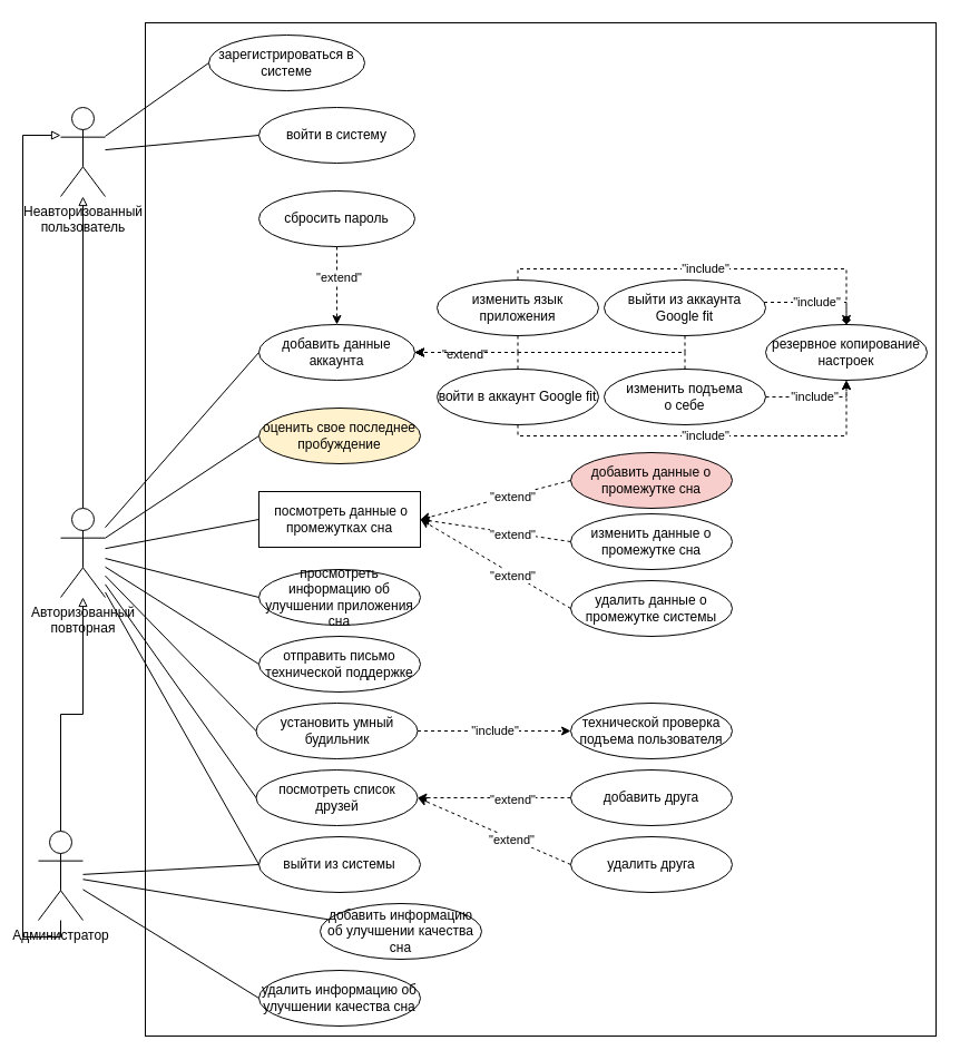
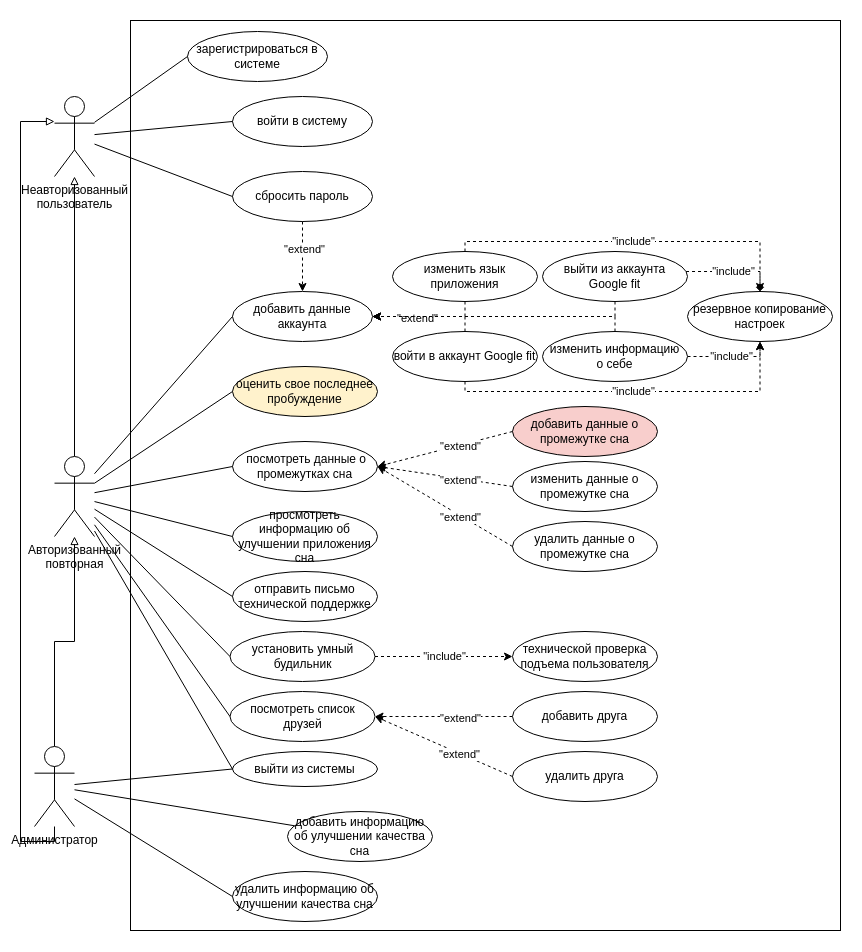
  <mxCell id="0" />
  <mxCell id="1" parent="0" />
  <mxCell id="2" value="" style="rounded=0;whiteSpace=wrap;html=1;" parent="1" vertex="1"><mxGeometry x="130" y="20" width="710" height="910" as="geometry" /></mxCell>
  <mxCell id="3" value="Неавторизованный&lt;br&gt;пользователь" style="shape=umlActor;verticalLabelPosition=bottom;verticalAlign=top;html=1;outlineConnect=0;" parent="1" vertex="1"><mxGeometry x="54" y="96" width="40" height="80" as="geometry" /></mxCell>
  <mxCell id="4" style="edgeStyle=orthogonalEdgeStyle;rounded=0;orthogonalLoop=1;jettySize=auto;html=1;endArrow=block;endFill=0;" parent="1" source="5" target="3" edge="1"><mxGeometry relative="1" as="geometry" /></mxCell>
  <mxCell id="5" value="Авторизованный&lt;br style=&quot;border-color: var(--border-color);&quot;&gt;повторная" style="shape=umlActor;verticalLabelPosition=bottom;verticalAlign=top;html=1;outlineConnect=0;" parent="1" vertex="1"><mxGeometry x="54" y="456" width="40" height="80" as="geometry" /></mxCell>
  <mxCell id="6" value="сбросить пароль" style="ellipse;whiteSpace=wrap;html=1;" parent="1" vertex="1"><mxGeometry x="232" y="171" width="140" height="50" as="geometry" /></mxCell>
  <mxCell id="7" value="войти в систему" style="ellipse;whiteSpace=wrap;html=1;" parent="1" vertex="1"><mxGeometry x="232" y="96" width="140" height="50" as="geometry" /></mxCell>
  <mxCell id="8" value="зарегистрироваться в системе" style="ellipse;whiteSpace=wrap;html=1;" parent="1" vertex="1"><mxGeometry x="187" y="31" width="140" height="50" as="geometry" /></mxCell>
  <mxCell id="9" value="добавить данные аккаунта" style="ellipse;whiteSpace=wrap;html=1;" parent="1" vertex="1"><mxGeometry x="232" y="291" width="140" height="50" as="geometry" /></mxCell>
- <mxCell id="10" value="&amp;nbsp;посмотреть данные о&lt;br style=&quot;border-color: var(--border-color);&quot;&gt;промежутках сна" style="whiteSpace=wrap;html=1;rounded=0;" parent="1" vertex="1"><mxGeometry x="232" y="441" width="145" height="50" as="geometry" /></mxCell>
- <mxCell id="11" value="удалить данные о промежутке системы" style="ellipse;whiteSpace=wrap;html=1;" parent="1" vertex="1"><mxGeometry x="512" y="521" width="145" height="50" as="geometry" /></mxCell>
+ <mxCell id="10" value="&amp;nbsp;посмотреть данные о&lt;br style=&quot;border-color: var(--border-color);&quot;&gt;промежутках сна" style="ellipse;whiteSpace=wrap;html=1;" parent="1" vertex="1"><mxGeometry x="232" y="441" width="145" height="50" as="geometry" /></mxCell>
+ <mxCell id="11" value="удалить данные о промежутке сна" style="ellipse;whiteSpace=wrap;html=1;" parent="1" vertex="1"><mxGeometry x="512" y="521" width="145" height="50" as="geometry" /></mxCell>
  <mxCell id="12" value="изменить данные о промежутке сна" style="ellipse;whiteSpace=wrap;html=1;" parent="1" vertex="1"><mxGeometry x="512" y="461" width="145" height="50" as="geometry" /></mxCell>
  <mxCell id="13" value="добавить данные о&lt;br&gt;промежутке сна" style="ellipse;whiteSpace=wrap;html=1;fillColor=#f8cecc;" parent="1" vertex="1"><mxGeometry x="512" y="406" width="145" height="50" as="geometry" /></mxCell>
- <mxCell id="14" value="выйти из системы" style="ellipse;whiteSpace=wrap;html=1;" parent="1" vertex="1"><mxGeometry x="232" y="751" width="145" height="50" as="geometry" /></mxCell>
+ <mxCell id="14" value="выйти из системы" style="ellipse;whiteSpace=wrap;html=1;" parent="1" vertex="1"><mxGeometry x="232" y="751" width="145" height="35" as="geometry" /></mxCell>
  <mxCell id="15" value="посмотреть список друзей" style="ellipse;whiteSpace=wrap;html=1;" parent="1" vertex="1"><mxGeometry x="229.5" y="691" width="145" height="50" as="geometry" /></mxCell>
  <mxCell id="16" value="удалить друга" style="ellipse;whiteSpace=wrap;html=1;" parent="1" vertex="1"><mxGeometry x="512" y="751" width="145" height="50" as="geometry" /></mxCell>
  <mxCell id="17" style="rounded=0;orthogonalLoop=1;jettySize=auto;html=1;entryX=1;entryY=0.5;entryDx=0;entryDy=0;dashed=1;exitX=0;exitY=0.5;exitDx=0;exitDy=0;" parent="1" source="19" target="15" edge="1"><mxGeometry relative="1" as="geometry"><mxPoint x="517.663" y="665.686" as="sourcePoint" /></mxGeometry></mxCell>
  <mxCell id="18" value="&quot;extend&quot;" style="edgeLabel;html=1;align=center;verticalAlign=middle;resizable=0;points=[];" parent="17" vertex="1" connectable="0"><mxGeometry x="-0.229" y="1" relative="1" as="geometry"><mxPoint as="offset" /></mxGeometry></mxCell>
  <mxCell id="19" value="добавить друга" style="ellipse;whiteSpace=wrap;html=1;" parent="1" vertex="1"><mxGeometry x="512" y="691" width="145" height="50" as="geometry" /></mxCell>
  <mxCell id="20" value="&quot;include&quot;" style="edgeStyle=orthogonalEdgeStyle;rounded=0;orthogonalLoop=1;jettySize=auto;html=1;entryX=0.5;entryY=0;entryDx=0;entryDy=0;dashed=1;" parent="1" source="21" target="63" edge="1"><mxGeometry relative="1" as="geometry"><Array as="points"><mxPoint x="465" y="241" /><mxPoint x="760" y="241" /></Array></mxGeometry></mxCell>
  <mxCell id="21" value="изменить язык приложения" style="ellipse;whiteSpace=wrap;html=1;" parent="1" vertex="1"><mxGeometry x="392" y="251" width="145" height="50" as="geometry" /></mxCell>
  <mxCell id="22" value="удалить информацию об улучшении качества сна" style="ellipse;whiteSpace=wrap;html=1;" parent="1" vertex="1"><mxGeometry x="232" y="871" width="145" height="50" as="geometry" /></mxCell>
  <mxCell id="23" value="добавить информацию об улучшении качества сна" style="ellipse;whiteSpace=wrap;html=1;" parent="1" vertex="1"><mxGeometry x="287" y="811" width="145" height="50" as="geometry" /></mxCell>
  <mxCell id="24" value="&quot;include&quot;" style="edgeStyle=orthogonalEdgeStyle;rounded=0;orthogonalLoop=1;jettySize=auto;html=1;entryX=0.5;entryY=0;entryDx=0;entryDy=0;dashed=1;endArrow=diamond;" parent="1" source="25" target="63" edge="1"><mxGeometry relative="1" as="geometry"><Array as="points"><mxPoint x="760" y="271" /></Array></mxGeometry></mxCell>
  <mxCell id="25" value="выйти из аккаунта Google fit" style="ellipse;whiteSpace=wrap;html=1;" parent="1" vertex="1"><mxGeometry x="542" y="251" width="145" height="50" as="geometry" /></mxCell>
  <mxCell id="26" value="&quot;include&quot;" style="edgeStyle=orthogonalEdgeStyle;rounded=0;orthogonalLoop=1;jettySize=auto;html=1;entryX=0.5;entryY=1;entryDx=0;entryDy=0;dashed=1;" parent="1" source="27" target="63" edge="1"><mxGeometry relative="1" as="geometry"><Array as="points"><mxPoint x="465" y="391" /><mxPoint x="760" y="391" /></Array></mxGeometry></mxCell>
  <mxCell id="27" value="войти в аккаунт Google fit" style="ellipse;whiteSpace=wrap;html=1;" parent="1" vertex="1"><mxGeometry x="392" y="331" width="145" height="50" as="geometry" /></mxCell>
  <mxCell id="28" value="отправить письмо технической поддержке" style="ellipse;whiteSpace=wrap;html=1;" parent="1" vertex="1"><mxGeometry x="232" y="571" width="145" height="50" as="geometry" /></mxCell>
  <mxCell id="29" value="просмотреть информацию об улучшении приложения сна" style="ellipse;whiteSpace=wrap;html=1;" parent="1" vertex="1"><mxGeometry x="232" y="511" width="145" height="50" as="geometry" /></mxCell>
  <mxCell id="30" value="оценить свое последнее пробуждение" style="ellipse;whiteSpace=wrap;html=1;fillColor=#fff2cc;" parent="1" vertex="1"><mxGeometry x="232" y="366" width="145" height="50" as="geometry" /></mxCell>
  <mxCell id="31" style="edgeStyle=orthogonalEdgeStyle;rounded=0;orthogonalLoop=1;jettySize=auto;html=1;exitX=0.5;exitY=1;exitDx=0;exitDy=0;" parent="1" edge="1"><mxGeometry relative="1" as="geometry"><mxPoint x="304.5" y="641" as="sourcePoint" /><mxPoint x="304.5" y="641" as="targetPoint" /></mxGeometry></mxCell>
  <mxCell id="32" style="edgeStyle=orthogonalEdgeStyle;rounded=0;orthogonalLoop=1;jettySize=auto;html=1;endArrow=block;endFill=0;" parent="1" source="35" target="5" edge="1"><mxGeometry relative="1" as="geometry" /></mxCell>
  <mxCell id="33" style="edgeStyle=orthogonalEdgeStyle;rounded=0;orthogonalLoop=1;jettySize=auto;html=1;endArrow=block;endFill=0;" parent="1" source="35" target="3" edge="1"><mxGeometry relative="1" as="geometry"><Array as="points"><mxPoint x="20" y="841" /><mxPoint x="20" y="121" /></Array><mxPoint x="-18" y="111" as="targetPoint" /></mxGeometry></mxCell>
  <mxCell id="34" style="rounded=0;orthogonalLoop=1;jettySize=auto;html=1;endArrow=none;endFill=0;" parent="1" source="35" target="23" edge="1"><mxGeometry relative="1" as="geometry" /></mxCell>
  <mxCell id="35" value="Администратор&lt;br&gt;" style="shape=umlActor;verticalLabelPosition=bottom;verticalAlign=top;html=1;outlineConnect=0;" parent="1" vertex="1"><mxGeometry x="34" y="746" width="40" height="80" as="geometry" /></mxCell>
  <mxCell id="36" style="rounded=0;orthogonalLoop=1;jettySize=auto;html=1;endArrow=none;endFill=0;entryX=0;entryY=0.5;entryDx=0;entryDy=0;" parent="1" source="35" target="22" edge="1"><mxGeometry relative="1" as="geometry"><mxPoint x="82" y="850" as="sourcePoint" /><mxPoint x="273" y="840" as="targetPoint" /></mxGeometry></mxCell>
  <mxCell id="37" style="rounded=0;orthogonalLoop=1;jettySize=auto;html=1;endArrow=none;endFill=0;exitX=0;exitY=0.5;exitDx=0;exitDy=0;" parent="1" source="8" target="3" edge="1"><mxGeometry relative="1" as="geometry"><mxPoint x="92" y="1080" as="sourcePoint" /><mxPoint x="152" y="151" as="targetPoint" /></mxGeometry></mxCell>
  <mxCell id="38" style="rounded=0;orthogonalLoop=1;jettySize=auto;html=1;endArrow=none;endFill=0;exitX=0;exitY=0.5;exitDx=0;exitDy=0;" parent="1" source="7" target="3" edge="1"><mxGeometry relative="1" as="geometry"><mxPoint x="242" y="66" as="sourcePoint" /><mxPoint x="72" y="111" as="targetPoint" /></mxGeometry></mxCell>
+ <mxCell id="39" style="rounded=0;orthogonalLoop=1;jettySize=auto;html=1;endArrow=none;endFill=0;exitX=0;exitY=0.5;exitDx=0;exitDy=0;" parent="1" source="6" target="3" edge="1"><mxGeometry relative="1" as="geometry"><mxPoint x="252" y="76" as="sourcePoint" /><mxPoint x="72" y="131" as="targetPoint" /></mxGeometry></mxCell>
  <mxCell id="40" style="rounded=0;orthogonalLoop=1;jettySize=auto;html=1;entryX=1;entryY=0.5;entryDx=0;entryDy=0;dashed=1;exitX=0;exitY=0.5;exitDx=0;exitDy=0;" parent="1" source="16" target="15" edge="1"><mxGeometry relative="1" as="geometry"><mxPoint x="501" y="808" as="sourcePoint" /><mxPoint x="407" y="826" as="targetPoint" /></mxGeometry></mxCell>
  <mxCell id="41" value="&quot;extend&quot;" style="edgeLabel;html=1;align=center;verticalAlign=middle;resizable=0;points=[];" parent="40" vertex="1" connectable="0"><mxGeometry x="-0.229" y="1" relative="1" as="geometry"><mxPoint as="offset" /></mxGeometry></mxCell>
  <mxCell id="42" style="rounded=0;orthogonalLoop=1;jettySize=auto;html=1;entryX=1;entryY=0.5;entryDx=0;entryDy=0;dashed=1;exitX=0;exitY=0.5;exitDx=0;exitDy=0;" parent="1" source="13" target="10" edge="1"><mxGeometry relative="1" as="geometry"><mxPoint x="492" y="759" as="sourcePoint" /><mxPoint x="407" y="776" as="targetPoint" /></mxGeometry></mxCell>
  <mxCell id="43" value="&quot;extend&quot;" style="edgeLabel;html=1;align=center;verticalAlign=middle;resizable=0;points=[];" parent="42" vertex="1" connectable="0"><mxGeometry x="-0.229" y="1" relative="1" as="geometry"><mxPoint as="offset" /></mxGeometry></mxCell>
  <mxCell id="44" style="rounded=0;orthogonalLoop=1;jettySize=auto;html=1;entryX=1;entryY=0.5;entryDx=0;entryDy=0;dashed=1;exitX=0;exitY=0.5;exitDx=0;exitDy=0;" parent="1" source="12" target="10" edge="1"><mxGeometry relative="1" as="geometry"><mxPoint x="532" y="416" as="sourcePoint" /><mxPoint x="407" y="506" as="targetPoint" /></mxGeometry></mxCell>
  <mxCell id="45" value="&quot;extend&quot;" style="edgeLabel;html=1;align=center;verticalAlign=middle;resizable=0;points=[];" parent="44" vertex="1" connectable="0"><mxGeometry x="-0.229" y="1" relative="1" as="geometry"><mxPoint as="offset" /></mxGeometry></mxCell>
  <mxCell id="46" style="rounded=0;orthogonalLoop=1;jettySize=auto;html=1;entryX=1;entryY=0.5;entryDx=0;entryDy=0;dashed=1;exitX=0;exitY=0.5;exitDx=0;exitDy=0;" parent="1" source="11" target="10" edge="1"><mxGeometry relative="1" as="geometry"><mxPoint x="502" y="486" as="sourcePoint" /><mxPoint x="407" y="506" as="targetPoint" /></mxGeometry></mxCell>
  <mxCell id="47" value="&quot;extend&quot;" style="edgeLabel;html=1;align=center;verticalAlign=middle;resizable=0;points=[];" parent="46" vertex="1" connectable="0"><mxGeometry x="-0.229" y="1" relative="1" as="geometry"><mxPoint as="offset" /></mxGeometry></mxCell>
  <mxCell id="48" style="rounded=0;orthogonalLoop=1;jettySize=auto;html=1;endArrow=none;endFill=0;entryX=0;entryY=0.5;entryDx=0;entryDy=0;" parent="1" source="35" target="14" edge="1"><mxGeometry relative="1" as="geometry"><mxPoint x="72" y="840" as="sourcePoint" /><mxPoint x="273" y="840" as="targetPoint" /></mxGeometry></mxCell>
  <mxCell id="49" value="&quot;include&quot;" style="edgeStyle=orthogonalEdgeStyle;rounded=0;orthogonalLoop=1;jettySize=auto;html=1;entryX=0.5;entryY=1;entryDx=0;entryDy=0;dashed=1;" parent="1" source="50" target="63" edge="1"><mxGeometry relative="1" as="geometry"><Array as="points"><mxPoint x="760" y="356" /></Array></mxGeometry></mxCell>
- <mxCell id="50" value="изменить подъема &lt;br&gt;о себе" style="ellipse;whiteSpace=wrap;html=1;" parent="1" vertex="1"><mxGeometry x="542" y="331" width="145" height="50" as="geometry" /></mxCell>
+ <mxCell id="50" value="изменить информацию &lt;br&gt;о себе" style="ellipse;whiteSpace=wrap;html=1;" parent="1" vertex="1"><mxGeometry x="542" y="331" width="145" height="50" as="geometry" /></mxCell>
  <mxCell id="51" style="rounded=0;orthogonalLoop=1;jettySize=auto;html=1;entryX=0.5;entryY=0;entryDx=0;entryDy=0;dashed=1;exitX=0.5;exitY=1;exitDx=0;exitDy=0;" parent="1" source="6" target="9" edge="1"><mxGeometry relative="1" as="geometry"><mxPoint x="522" y="441" as="sourcePoint" /><mxPoint x="387" y="506" as="targetPoint" /></mxGeometry></mxCell>
  <mxCell id="52" value="&quot;extend&quot;" style="edgeLabel;html=1;align=center;verticalAlign=middle;resizable=0;points=[];" parent="51" vertex="1" connectable="0"><mxGeometry x="-0.229" y="1" relative="1" as="geometry"><mxPoint as="offset" /></mxGeometry></mxCell>
  <mxCell id="53" style="rounded=0;orthogonalLoop=1;jettySize=auto;html=1;entryX=1;entryY=0.5;entryDx=0;entryDy=0;dashed=1;exitX=0.5;exitY=1;exitDx=0;exitDy=0;edgeStyle=orthogonalEdgeStyle;" parent="1" source="25" target="9" edge="1"><mxGeometry relative="1" as="geometry"><mxPoint x="322" y="241" as="sourcePoint" /><mxPoint x="322" y="311" as="targetPoint" /><Array as="points"><mxPoint x="615" y="316" /></Array></mxGeometry></mxCell>
  <mxCell id="54" value="&quot;extend&quot;" style="edgeLabel;html=1;align=center;verticalAlign=middle;resizable=0;points=[];" parent="53" vertex="1" connectable="0"><mxGeometry x="-0.229" y="1" relative="1" as="geometry"><mxPoint x="-114" as="offset" /></mxGeometry></mxCell>
  <mxCell id="55" style="rounded=0;orthogonalLoop=1;jettySize=auto;html=1;entryX=1;entryY=0.5;entryDx=0;entryDy=0;dashed=1;exitX=0.5;exitY=0;exitDx=0;exitDy=0;edgeStyle=orthogonalEdgeStyle;" parent="1" source="27" target="9" edge="1"><mxGeometry relative="1" as="geometry"><mxPoint x="332" y="251" as="sourcePoint" /><mxPoint x="332" y="321" as="targetPoint" /><Array as="points"><mxPoint x="465" y="316" /></Array></mxGeometry></mxCell>
  <mxCell id="56" style="rounded=0;orthogonalLoop=1;jettySize=auto;html=1;endArrow=none;endFill=0;exitX=0;exitY=0.5;exitDx=0;exitDy=0;" parent="1" source="9" target="5" edge="1"><mxGeometry relative="1" as="geometry"><mxPoint x="242" y="206" as="sourcePoint" /><mxPoint x="82" y="153" as="targetPoint" /></mxGeometry></mxCell>
  <mxCell id="57" style="rounded=0;orthogonalLoop=1;jettySize=auto;html=1;endArrow=none;endFill=0;exitX=0;exitY=0.5;exitDx=0;exitDy=0;" parent="1" source="30" target="5" edge="1"><mxGeometry relative="1" as="geometry"><mxPoint x="252" y="216" as="sourcePoint" /><mxPoint x="92" y="163" as="targetPoint" /></mxGeometry></mxCell>
  <mxCell id="58" style="rounded=0;orthogonalLoop=1;jettySize=auto;html=1;endArrow=none;endFill=0;exitX=0;exitY=0.5;exitDx=0;exitDy=0;" parent="1" source="10" target="5" edge="1"><mxGeometry relative="1" as="geometry"><mxPoint x="262" y="226" as="sourcePoint" /><mxPoint x="102" y="173" as="targetPoint" /></mxGeometry></mxCell>
  <mxCell id="59" style="rounded=0;orthogonalLoop=1;jettySize=auto;html=1;endArrow=none;endFill=0;exitX=0;exitY=0.5;exitDx=0;exitDy=0;" parent="1" source="29" target="5" edge="1"><mxGeometry relative="1" as="geometry"><mxPoint x="272" y="236" as="sourcePoint" /><mxPoint x="112" y="183" as="targetPoint" /></mxGeometry></mxCell>
  <mxCell id="60" style="rounded=0;orthogonalLoop=1;jettySize=auto;html=1;endArrow=none;endFill=0;exitX=0;exitY=0.5;exitDx=0;exitDy=0;" parent="1" source="28" target="5" edge="1"><mxGeometry relative="1" as="geometry"><mxPoint x="282" y="246" as="sourcePoint" /><mxPoint x="122" y="193" as="targetPoint" /></mxGeometry></mxCell>
  <mxCell id="61" style="rounded=0;orthogonalLoop=1;jettySize=auto;html=1;endArrow=none;endFill=0;exitX=0;exitY=0.5;exitDx=0;exitDy=0;" parent="1" source="15" target="5" edge="1"><mxGeometry relative="1" as="geometry"><mxPoint x="242" y="616" as="sourcePoint" /><mxPoint x="82" y="518" as="targetPoint" /></mxGeometry></mxCell>
  <mxCell id="62" style="rounded=0;orthogonalLoop=1;jettySize=auto;html=1;endArrow=none;endFill=0;exitX=0;exitY=0.5;exitDx=0;exitDy=0;" parent="1" source="14" target="5" edge="1"><mxGeometry relative="1" as="geometry"><mxPoint x="242" y="696" as="sourcePoint" /><mxPoint x="82" y="527" as="targetPoint" /></mxGeometry></mxCell>
  <mxCell id="63" value="резервное копирование&lt;br&gt;настроек" style="ellipse;whiteSpace=wrap;html=1;" parent="1" vertex="1"><mxGeometry x="687" y="291" width="145" height="50" as="geometry" /></mxCell>
  <mxCell id="64" value="технической проверка подъема пользователя" style="ellipse;whiteSpace=wrap;html=1;" parent="1" vertex="1"><mxGeometry x="512" y="631" width="145" height="50" as="geometry" /></mxCell>
  <mxCell id="65" value="&quot;include&quot;" style="rounded=0;orthogonalLoop=1;jettySize=auto;html=1;entryX=0;entryY=0.5;entryDx=0;entryDy=0;dashed=1;" parent="1" source="66" target="64" edge="1"><mxGeometry relative="1" as="geometry" /></mxCell>
  <mxCell id="66" value="установить умный будильник" style="ellipse;whiteSpace=wrap;html=1;" parent="1" vertex="1"><mxGeometry x="229.5" y="631" width="145" height="50" as="geometry" /></mxCell>
  <mxCell id="67" style="rounded=0;orthogonalLoop=1;jettySize=auto;html=1;endArrow=none;endFill=0;exitX=0;exitY=0.5;exitDx=0;exitDy=0;" parent="1" source="66" target="5" edge="1"><mxGeometry relative="1" as="geometry"><mxPoint x="242" y="606" as="sourcePoint" /><mxPoint x="82" y="517" as="targetPoint" /></mxGeometry></mxCell>
  <mxCell id="68" style="edgeStyle=orthogonalEdgeStyle;rounded=0;orthogonalLoop=1;jettySize=auto;html=1;dashed=1;exitX=0.5;exitY=1;exitDx=0;exitDy=0;entryX=1;entryY=0.5;entryDx=0;entryDy=0;" parent="1" source="21" target="9" edge="1"><mxGeometry relative="1" as="geometry"><mxPoint x="462" y="131" as="targetPoint" /><mxPoint x="492" y="51" as="sourcePoint" /><Array as="points"><mxPoint x="465" y="316" /></Array></mxGeometry></mxCell>
  <mxCell id="69" style="edgeStyle=orthogonalEdgeStyle;rounded=0;orthogonalLoop=1;jettySize=auto;html=1;dashed=1;entryX=1;entryY=0.5;entryDx=0;entryDy=0;exitX=0.5;exitY=0;exitDx=0;exitDy=0;" parent="1" source="50" target="9" edge="1"><mxGeometry relative="1" as="geometry"><mxPoint x="462" y="131" as="targetPoint" /><mxPoint x="492" y="51" as="sourcePoint" /><Array as="points"><mxPoint x="615" y="316" /></Array></mxGeometry></mxCell>
